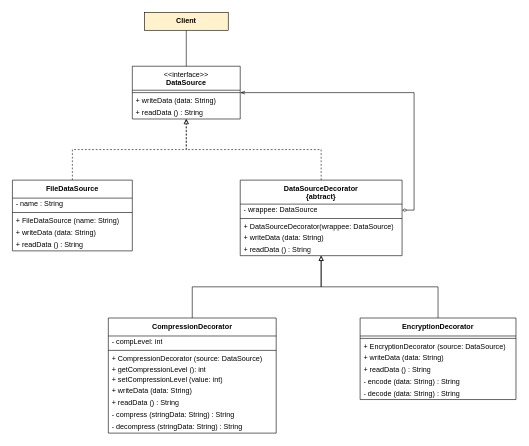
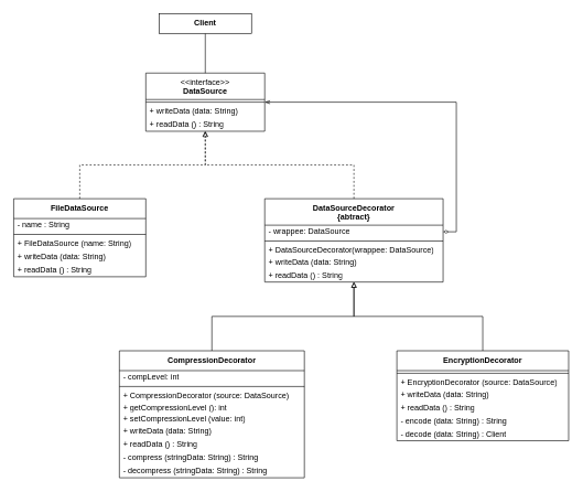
  <mxCell id="0" />
  <mxCell id="1" parent="0" />
  <mxCell id="2" value="&amp;lt;&amp;lt;interface&amp;gt;&amp;gt;&lt;br&gt;&lt;b&gt;DataSource&lt;/b&gt;" style="swimlane;fontStyle=0;align=center;verticalAlign=top;childLayout=stackLayout;horizontal=1;startSize=40;horizontalStack=0;resizeParent=1;resizeParentMax=0;resizeLast=0;collapsible=0;marginBottom=0;html=1;whiteSpace=wrap;" parent="1" vertex="1"><mxGeometry x="220" y="110" width="180" height="88" as="geometry" /></mxCell>
  <mxCell id="3" value="" style="line;strokeWidth=1;fillColor=none;align=left;verticalAlign=middle;spacingTop=-1;spacingLeft=3;spacingRight=3;rotatable=0;labelPosition=right;points=[];portConstraint=eastwest;" parent="2" vertex="1"><mxGeometry y="40" width="180" height="8" as="geometry" /></mxCell>
  <mxCell id="4" value="&lt;span style=&quot;text-align: center;&quot;&gt;+ writeData (data: String)&lt;/span&gt;" style="text;html=1;strokeColor=none;fillColor=none;align=left;verticalAlign=middle;spacingLeft=4;spacingRight=4;overflow=hidden;rotatable=0;points=[[0,0.5],[1,0.5]];portConstraint=eastwest;whiteSpace=wrap;" parent="2" vertex="1"><mxGeometry y="48" width="180" height="20" as="geometry" /></mxCell>
  <mxCell id="5" value="+ readData () : String" style="text;html=1;strokeColor=none;fillColor=none;align=left;verticalAlign=middle;spacingLeft=4;spacingRight=4;overflow=hidden;rotatable=0;points=[[0,0.5],[1,0.5]];portConstraint=eastwest;whiteSpace=wrap;" parent="2" vertex="1"><mxGeometry y="68" width="180" height="20" as="geometry" /></mxCell>
  <mxCell id="6" style="edgeStyle=orthogonalEdgeStyle;rounded=0;orthogonalLoop=1;jettySize=auto;html=1;exitX=0.5;exitY=1;exitDx=0;exitDy=0;endArrow=none;endFill=0;" parent="1" source="7" target="2" edge="1"><mxGeometry relative="1" as="geometry" /></mxCell>
- <mxCell id="7" value="Client" style="fontStyle=1;whiteSpace=wrap;html=1;fillColor=#fff2cc;" parent="1" vertex="1"><mxGeometry x="240" y="20" width="140" height="30" as="geometry" /></mxCell>
+ <mxCell id="7" value="Client" style="fontStyle=1;whiteSpace=wrap;html=1;" parent="1" vertex="1"><mxGeometry x="240" y="20" width="140" height="30" as="geometry" /></mxCell>
  <mxCell id="8" style="edgeStyle=orthogonalEdgeStyle;rounded=0;orthogonalLoop=1;jettySize=auto;html=1;exitX=0.5;exitY=0;exitDx=0;exitDy=0;dashed=1;endArrow=open;endFill=0;" parent="1" source="9" target="2" edge="1"><mxGeometry relative="1" as="geometry" /></mxCell>
  <mxCell id="9" value="&lt;b&gt;FileDataSource&lt;/b&gt;" style="swimlane;fontStyle=0;align=center;verticalAlign=top;childLayout=stackLayout;horizontal=1;startSize=30;horizontalStack=0;resizeParent=1;resizeParentMax=0;resizeLast=0;collapsible=0;marginBottom=0;html=1;whiteSpace=wrap;" parent="1" vertex="1"><mxGeometry x="20" y="300" width="200" height="118" as="geometry" /></mxCell>
  <mxCell id="10" value="&lt;div style=&quot;text-align: center;&quot;&gt;&lt;span style=&quot;background-color: initial;&quot;&gt;- name : String&lt;/span&gt;&lt;/div&gt;" style="text;html=1;strokeColor=none;fillColor=none;align=left;verticalAlign=middle;spacingLeft=4;spacingRight=4;overflow=hidden;rotatable=0;points=[[0,0.5],[1,0.5]];portConstraint=eastwest;whiteSpace=wrap;" parent="9" vertex="1"><mxGeometry y="30" width="200" height="20" as="geometry" /></mxCell>
  <mxCell id="11" value="" style="line;strokeWidth=1;fillColor=none;align=left;verticalAlign=middle;spacingTop=-1;spacingLeft=3;spacingRight=3;rotatable=0;labelPosition=right;points=[];portConstraint=eastwest;" parent="9" vertex="1"><mxGeometry y="50" width="200" height="8" as="geometry" /></mxCell>
  <mxCell id="12" value="&lt;span style=&quot;text-align: center;&quot;&gt;+ FileDataSource (name: String)&lt;/span&gt;" style="text;html=1;strokeColor=none;fillColor=none;align=left;verticalAlign=middle;spacingLeft=4;spacingRight=4;overflow=hidden;rotatable=0;points=[[0,0.5],[1,0.5]];portConstraint=eastwest;whiteSpace=wrap;" parent="9" vertex="1"><mxGeometry y="58" width="200" height="20" as="geometry" /></mxCell>
  <mxCell id="13" value="&lt;span style=&quot;text-align: center;&quot;&gt;+ writeData (data: String)&lt;/span&gt;" style="text;html=1;strokeColor=none;fillColor=none;align=left;verticalAlign=middle;spacingLeft=4;spacingRight=4;overflow=hidden;rotatable=0;points=[[0,0.5],[1,0.5]];portConstraint=eastwest;whiteSpace=wrap;" parent="9" vertex="1"><mxGeometry y="78" width="200" height="20" as="geometry" /></mxCell>
  <mxCell id="14" value="+ readData () : String" style="text;html=1;strokeColor=none;fillColor=none;align=left;verticalAlign=middle;spacingLeft=4;spacingRight=4;overflow=hidden;rotatable=0;points=[[0,0.5],[1,0.5]];portConstraint=eastwest;whiteSpace=wrap;" parent="9" vertex="1"><mxGeometry y="98" width="200" height="20" as="geometry" /></mxCell>
  <mxCell id="15" style="edgeStyle=orthogonalEdgeStyle;rounded=0;orthogonalLoop=1;jettySize=auto;html=1;exitX=0.5;exitY=0;exitDx=0;exitDy=0;endArrow=block;endFill=0;dashed=1;" parent="1" source="16" target="2" edge="1"><mxGeometry relative="1" as="geometry" /></mxCell>
  <mxCell id="16" value="&lt;b&gt;DataSourceDecorator&lt;/b&gt;&lt;div&gt;&lt;b&gt;{abtract}&lt;/b&gt;&lt;/div&gt;" style="swimlane;fontStyle=0;align=center;verticalAlign=top;childLayout=stackLayout;horizontal=1;startSize=40;horizontalStack=0;resizeParent=1;resizeParentMax=0;resizeLast=0;collapsible=0;marginBottom=0;html=1;whiteSpace=wrap;" parent="1" vertex="1"><mxGeometry x="400" y="300" width="270" height="126" as="geometry" /></mxCell>
  <mxCell id="17" value="&lt;div style=&quot;text-align: center;&quot;&gt;&lt;span style=&quot;background-color: initial;&quot;&gt;- wrappee: DataSource&lt;/span&gt;&lt;/div&gt;" style="text;html=1;strokeColor=none;fillColor=none;align=left;verticalAlign=middle;spacingLeft=4;spacingRight=4;overflow=hidden;rotatable=0;points=[[0,0.5],[1,0.5]];portConstraint=eastwest;whiteSpace=wrap;" parent="16" vertex="1"><mxGeometry y="40" width="270" height="20" as="geometry" /></mxCell>
  <mxCell id="18" value="" style="line;strokeWidth=1;fillColor=none;align=left;verticalAlign=middle;spacingTop=-1;spacingLeft=3;spacingRight=3;rotatable=0;labelPosition=right;points=[];portConstraint=eastwest;" parent="16" vertex="1"><mxGeometry y="60" width="270" height="8" as="geometry" /></mxCell>
  <mxCell id="19" value="&lt;span style=&quot;text-align: center;&quot;&gt;+&amp;nbsp;&lt;/span&gt;&lt;span style=&quot;text-align: center;&quot;&gt;DataSourceDecorator&lt;/span&gt;&lt;span style=&quot;text-align: center;&quot;&gt;(wrappee: DataSource)&lt;/span&gt;" style="text;html=1;strokeColor=none;fillColor=none;align=left;verticalAlign=middle;spacingLeft=4;spacingRight=4;overflow=hidden;rotatable=0;points=[[0,0.5],[1,0.5]];portConstraint=eastwest;whiteSpace=wrap;" parent="16" vertex="1"><mxGeometry y="68" width="270" height="18" as="geometry" /></mxCell>
  <mxCell id="20" value="&lt;span style=&quot;text-align: center;&quot;&gt;+ writeData (data: String)&lt;/span&gt;" style="text;html=1;strokeColor=none;fillColor=none;align=left;verticalAlign=middle;spacingLeft=4;spacingRight=4;overflow=hidden;rotatable=0;points=[[0,0.5],[1,0.5]];portConstraint=eastwest;whiteSpace=wrap;" parent="16" vertex="1"><mxGeometry y="86" width="270" height="20" as="geometry" /></mxCell>
  <mxCell id="21" value="+ readData () : String" style="text;html=1;strokeColor=none;fillColor=none;align=left;verticalAlign=middle;spacingLeft=4;spacingRight=4;overflow=hidden;rotatable=0;points=[[0,0.5],[1,0.5]];portConstraint=eastwest;whiteSpace=wrap;" parent="16" vertex="1"><mxGeometry y="106" width="270" height="20" as="geometry" /></mxCell>
  <mxCell id="22" style="edgeStyle=orthogonalEdgeStyle;rounded=0;orthogonalLoop=1;jettySize=auto;html=1;exitX=0.5;exitY=0;exitDx=0;exitDy=0;endArrow=block;endFill=0;" parent="1" source="23" target="16" edge="1"><mxGeometry relative="1" as="geometry" /></mxCell>
  <mxCell id="23" value="&lt;b&gt;EncryptionDecorator&lt;/b&gt;" style="swimlane;fontStyle=0;align=center;verticalAlign=top;childLayout=stackLayout;horizontal=1;startSize=30;horizontalStack=0;resizeParent=1;resizeParentMax=0;resizeLast=0;collapsible=0;marginBottom=0;html=1;whiteSpace=wrap;" parent="1" vertex="1"><mxGeometry x="600" y="530" width="260" height="136" as="geometry" /></mxCell>
  <mxCell id="24" value="" style="line;strokeWidth=1;fillColor=none;align=left;verticalAlign=middle;spacingTop=-1;spacingLeft=3;spacingRight=3;rotatable=0;labelPosition=right;points=[];portConstraint=eastwest;" parent="23" vertex="1"><mxGeometry y="30" width="260" height="8" as="geometry" /></mxCell>
  <mxCell id="25" value="&lt;span style=&quot;text-align: center;&quot;&gt;+&amp;nbsp;&lt;/span&gt;&lt;span style=&quot;text-align: center;&quot;&gt;EncryptionDecorator&amp;nbsp;&lt;/span&gt;&lt;span style=&quot;text-align: center;&quot;&gt;(source: DataSource)&lt;/span&gt;" style="text;html=1;strokeColor=none;fillColor=none;align=left;verticalAlign=middle;spacingLeft=4;spacingRight=4;overflow=hidden;rotatable=0;points=[[0,0.5],[1,0.5]];portConstraint=eastwest;whiteSpace=wrap;" parent="23" vertex="1"><mxGeometry y="38" width="260" height="18" as="geometry" /></mxCell>
  <mxCell id="26" value="&lt;span style=&quot;text-align: center;&quot;&gt;+ writeData (data: String)&lt;/span&gt;" style="text;html=1;strokeColor=none;fillColor=none;align=left;verticalAlign=middle;spacingLeft=4;spacingRight=4;overflow=hidden;rotatable=0;points=[[0,0.5],[1,0.5]];portConstraint=eastwest;whiteSpace=wrap;" parent="23" vertex="1"><mxGeometry y="56" width="260" height="20" as="geometry" /></mxCell>
  <mxCell id="27" value="+ readData () : String" style="text;html=1;strokeColor=none;fillColor=none;align=left;verticalAlign=middle;spacingLeft=4;spacingRight=4;overflow=hidden;rotatable=0;points=[[0,0.5],[1,0.5]];portConstraint=eastwest;whiteSpace=wrap;" parent="23" vertex="1"><mxGeometry y="76" width="260" height="20" as="geometry" /></mxCell>
  <mxCell id="28" value="- encode (data: String) : String" style="text;html=1;strokeColor=none;fillColor=none;align=left;verticalAlign=middle;spacingLeft=4;spacingRight=4;overflow=hidden;rotatable=0;points=[[0,0.5],[1,0.5]];portConstraint=eastwest;whiteSpace=wrap;" parent="23" vertex="1"><mxGeometry y="96" width="260" height="20" as="geometry" /></mxCell>
- <mxCell id="29" value="- decode (data: String) : String" style="text;html=1;strokeColor=none;fillColor=none;align=left;verticalAlign=middle;spacingLeft=4;spacingRight=4;overflow=hidden;rotatable=0;points=[[0,0.5],[1,0.5]];portConstraint=eastwest;whiteSpace=wrap;" parent="23" vertex="1"><mxGeometry y="116" width="260" height="20" as="geometry" /></mxCell>
+ <mxCell id="29" value="- decode (data: String) : Client" style="text;html=1;strokeColor=none;fillColor=none;align=left;verticalAlign=middle;spacingLeft=4;spacingRight=4;overflow=hidden;rotatable=0;points=[[0,0.5],[1,0.5]];portConstraint=eastwest;whiteSpace=wrap;" parent="23" vertex="1"><mxGeometry y="116" width="260" height="20" as="geometry" /></mxCell>
  <mxCell id="30" style="edgeStyle=orthogonalEdgeStyle;rounded=0;orthogonalLoop=1;jettySize=auto;html=1;exitX=0.5;exitY=0;exitDx=0;exitDy=0;endArrow=block;endFill=0;" parent="1" source="31" target="16" edge="1"><mxGeometry relative="1" as="geometry" /></mxCell>
  <mxCell id="31" value="&lt;b&gt;CompressionDecorator&lt;/b&gt;" style="swimlane;fontStyle=0;align=center;verticalAlign=top;childLayout=stackLayout;horizontal=1;startSize=30;horizontalStack=0;resizeParent=1;resizeParentMax=0;resizeLast=0;collapsible=0;marginBottom=0;html=1;whiteSpace=wrap;" parent="1" vertex="1"><mxGeometry x="180" y="530" width="280" height="192" as="geometry" /></mxCell>
  <mxCell id="32" value="&lt;div style=&quot;text-align: center;&quot;&gt;- compLevel: int&lt;/div&gt;" style="text;html=1;strokeColor=none;fillColor=none;align=left;verticalAlign=middle;spacingLeft=4;spacingRight=4;overflow=hidden;rotatable=0;points=[[0,0.5],[1,0.5]];portConstraint=eastwest;whiteSpace=wrap;" parent="31" vertex="1"><mxGeometry y="30" width="280" height="20" as="geometry" /></mxCell>
  <mxCell id="33" value="" style="line;strokeWidth=1;fillColor=none;align=left;verticalAlign=middle;spacingTop=-1;spacingLeft=3;spacingRight=3;rotatable=0;labelPosition=right;points=[];portConstraint=eastwest;" parent="31" vertex="1"><mxGeometry y="50" width="280" height="8" as="geometry" /></mxCell>
  <mxCell id="34" value="&lt;span style=&quot;text-align: center;&quot;&gt;+&amp;nbsp;&lt;/span&gt;&lt;span style=&quot;text-align: center;&quot;&gt;CompressionDecorator&lt;/span&gt;&lt;span style=&quot;text-align: center;&quot;&gt;&amp;nbsp;(source: DataSource)&lt;/span&gt;" style="text;html=1;strokeColor=none;fillColor=none;align=left;verticalAlign=middle;spacingLeft=4;spacingRight=4;overflow=hidden;rotatable=0;points=[[0,0.5],[1,0.5]];portConstraint=eastwest;whiteSpace=wrap;" parent="31" vertex="1"><mxGeometry y="58" width="280" height="18" as="geometry" /></mxCell>
  <mxCell id="35" value="&lt;span style=&quot;text-align: center;&quot;&gt;+ getCompressionLevel (): int&lt;/span&gt;" style="text;html=1;strokeColor=none;fillColor=none;align=left;verticalAlign=middle;spacingLeft=4;spacingRight=4;overflow=hidden;rotatable=0;points=[[0,0.5],[1,0.5]];portConstraint=eastwest;whiteSpace=wrap;" parent="31" vertex="1"><mxGeometry y="76" width="280" height="18" as="geometry" /></mxCell>
  <mxCell id="36" value="&lt;span style=&quot;text-align: center;&quot;&gt;+ setCompressionLevel (value: int)&lt;/span&gt;" style="text;html=1;strokeColor=none;fillColor=none;align=left;verticalAlign=middle;spacingLeft=4;spacingRight=4;overflow=hidden;rotatable=0;points=[[0,0.5],[1,0.5]];portConstraint=eastwest;whiteSpace=wrap;" parent="31" vertex="1"><mxGeometry y="94" width="280" height="18" as="geometry" /></mxCell>
  <mxCell id="37" value="&lt;span style=&quot;text-align: center;&quot;&gt;+ writeData (data: String)&lt;/span&gt;" style="text;html=1;strokeColor=none;fillColor=none;align=left;verticalAlign=middle;spacingLeft=4;spacingRight=4;overflow=hidden;rotatable=0;points=[[0,0.5],[1,0.5]];portConstraint=eastwest;whiteSpace=wrap;" parent="31" vertex="1"><mxGeometry y="112" width="280" height="20" as="geometry" /></mxCell>
  <mxCell id="38" value="+ readData () : String" style="text;html=1;strokeColor=none;fillColor=none;align=left;verticalAlign=middle;spacingLeft=4;spacingRight=4;overflow=hidden;rotatable=0;points=[[0,0.5],[1,0.5]];portConstraint=eastwest;whiteSpace=wrap;" parent="31" vertex="1"><mxGeometry y="132" width="280" height="20" as="geometry" /></mxCell>
  <mxCell id="39" value="- compress (stringData: String) : String" style="text;html=1;strokeColor=none;fillColor=none;align=left;verticalAlign=middle;spacingLeft=4;spacingRight=4;overflow=hidden;rotatable=0;points=[[0,0.5],[1,0.5]];portConstraint=eastwest;whiteSpace=wrap;" parent="31" vertex="1"><mxGeometry y="152" width="280" height="20" as="geometry" /></mxCell>
  <mxCell id="40" value="- decompress (stringData: String) : String" style="text;html=1;strokeColor=none;fillColor=none;align=left;verticalAlign=middle;spacingLeft=4;spacingRight=4;overflow=hidden;rotatable=0;points=[[0,0.5],[1,0.5]];portConstraint=eastwest;whiteSpace=wrap;" parent="31" vertex="1"><mxGeometry y="172" width="280" height="20" as="geometry" /></mxCell>
  <mxCell id="41" style="edgeStyle=orthogonalEdgeStyle;rounded=0;orthogonalLoop=1;jettySize=auto;html=1;exitX=1;exitY=0.5;exitDx=0;exitDy=0;endArrow=openThin;endFill=0;startArrow=diamondThin;startFill=0;" parent="1" source="17" target="3" edge="1"><mxGeometry relative="1" as="geometry" /></mxCell>
